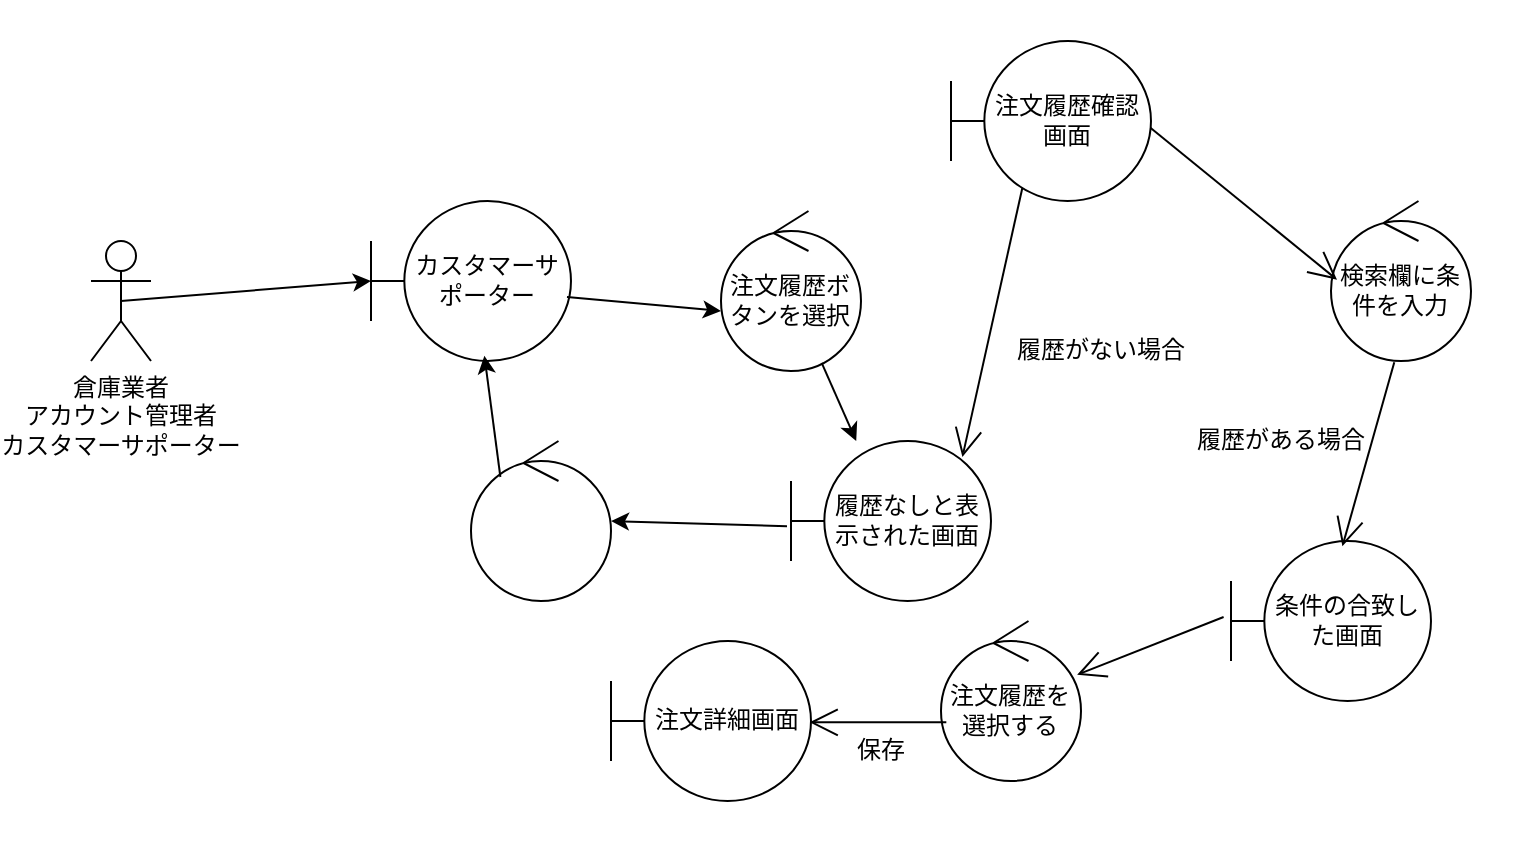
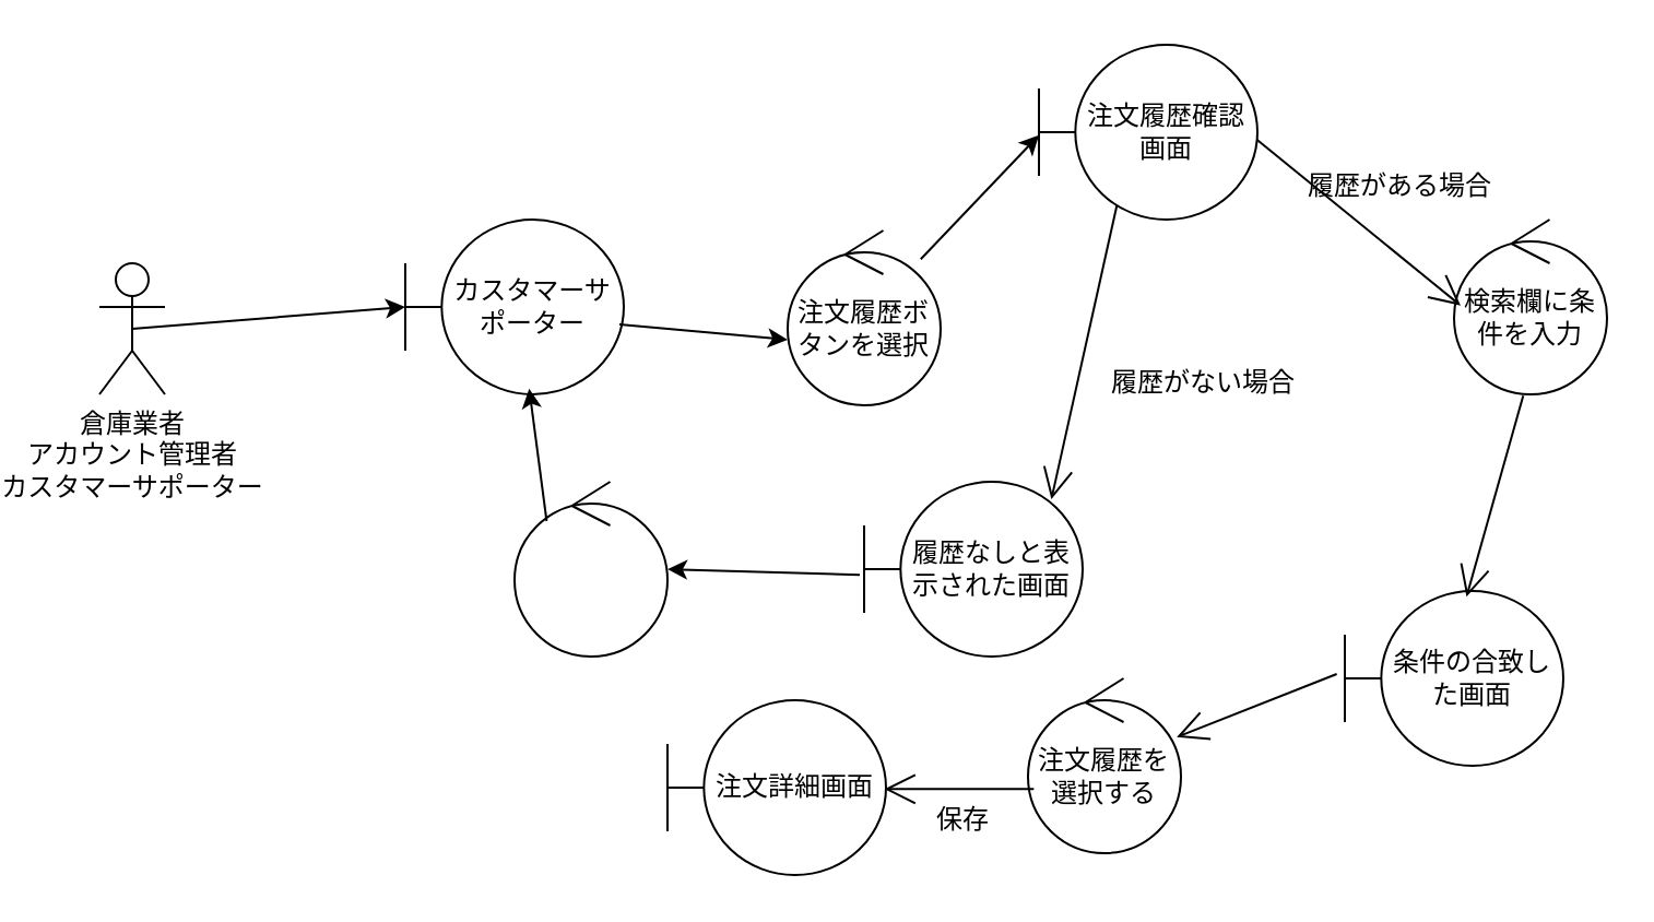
  <mxCell id="0" />
  <mxCell id="1" parent="0" />
  <mxCell id="2" value="倉庫業者&lt;div&gt;アカウント管理者&lt;/div&gt;&lt;div&gt;カスタマーサポーター&lt;/div&gt;" style="shape=umlActor;verticalLabelPosition=bottom;verticalAlign=top;html=1;" parent="1" vertex="1"><mxGeometry x="20" y="120" width="30" height="60" as="geometry" /></mxCell>
  <mxCell id="3" value="カスタマーサポーター" style="shape=umlBoundary;whiteSpace=wrap;html=1;" parent="1" vertex="1"><mxGeometry x="160" y="100" width="100" height="80" as="geometry" /></mxCell>
  <mxCell id="4" value="注文履歴確認画面" style="shape=umlBoundary;whiteSpace=wrap;html=1;" parent="1" vertex="1"><mxGeometry x="450" y="20" width="100" height="80" as="geometry" /></mxCell>
  <mxCell id="5" value="履歴なしと表示された画面" style="shape=umlBoundary;whiteSpace=wrap;html=1;" parent="1" vertex="1"><mxGeometry x="370" y="220" width="100" height="80" as="geometry" /></mxCell>
  <mxCell id="6" value="" style="endArrow=open;endFill=1;endSize=12;html=1;rounded=0;exitX=0.357;exitY=0.917;exitDx=0;exitDy=0;exitPerimeter=0;entryX=0.857;entryY=0.1;entryDx=0;entryDy=0;entryPerimeter=0;" parent="1" source="4" target="5" edge="1"><mxGeometry width="160" relative="1" as="geometry"><mxPoint x="380" y="210" as="sourcePoint" /><mxPoint x="540" y="210" as="targetPoint" /></mxGeometry></mxCell>
  <mxCell id="7" value="履歴がない場合" style="text;html=1;align=center;verticalAlign=middle;resizable=0;points=[];autosize=1;strokeColor=none;fillColor=none;" parent="1" vertex="1"><mxGeometry x="470" y="160" width="110" height="30" as="geometry" /></mxCell>
  <mxCell id="8" value="検索欄に条件を入力" style="ellipse;shape=umlControl;whiteSpace=wrap;html=1;" parent="1" vertex="1"><mxGeometry x="640" y="100" width="70" height="80" as="geometry" /></mxCell>
  <mxCell id="9" value="" style="endArrow=open;endFill=1;endSize=12;html=1;rounded=0;exitX=0.997;exitY=0.542;exitDx=0;exitDy=0;exitPerimeter=0;entryX=0.043;entryY=0.492;entryDx=0;entryDy=0;entryPerimeter=0;" parent="1" source="4" target="8" edge="1"><mxGeometry width="160" relative="1" as="geometry"><mxPoint x="400" y="190" as="sourcePoint" /><mxPoint x="560" y="190" as="targetPoint" /></mxGeometry></mxCell>
  <mxCell id="10" value="条件の合致した画面" style="shape=umlBoundary;whiteSpace=wrap;html=1;" parent="1" vertex="1"><mxGeometry x="590" y="270" width="100" height="80" as="geometry" /></mxCell>
  <mxCell id="11" value="" style="endArrow=open;endFill=1;endSize=12;html=1;rounded=0;exitX=0.452;exitY=1.008;exitDx=0;exitDy=0;exitPerimeter=0;entryX=0.557;entryY=0.033;entryDx=0;entryDy=0;entryPerimeter=0;" parent="1" source="8" target="10" edge="1"><mxGeometry width="160" relative="1" as="geometry"><mxPoint x="400" y="190" as="sourcePoint" /><mxPoint x="560" y="190" as="targetPoint" /></mxGeometry></mxCell>
  <mxCell id="12" value="" style="endArrow=open;endFill=1;endSize=12;html=1;rounded=0;exitX=-0.037;exitY=0.475;exitDx=0;exitDy=0;exitPerimeter=0;" parent="1" source="10" target="13" edge="1"><mxGeometry width="160" relative="1" as="geometry"><mxPoint x="390" y="350" as="sourcePoint" /><mxPoint x="480" y="320" as="targetPoint" /></mxGeometry></mxCell>
  <mxCell id="13" value="注文履歴を選択する" style="ellipse;shape=umlControl;whiteSpace=wrap;html=1;" parent="1" vertex="1"><mxGeometry x="445" y="310" width="70" height="80" as="geometry" /></mxCell>
  <mxCell id="14" value="" style="endArrow=open;endFill=1;endSize=12;html=1;rounded=0;exitX=0.038;exitY=0.633;exitDx=0;exitDy=0;exitPerimeter=0;entryX=0.993;entryY=0.508;entryDx=0;entryDy=0;entryPerimeter=0;" parent="1" source="13" target="15" edge="1"><mxGeometry width="160" relative="1" as="geometry"><mxPoint x="410" y="190" as="sourcePoint" /><mxPoint x="370" y="340" as="targetPoint" /></mxGeometry></mxCell>
  <mxCell id="15" value="注文詳細画面" style="shape=umlBoundary;whiteSpace=wrap;html=1;" parent="1" vertex="1"><mxGeometry x="280" y="320" width="100" height="80" as="geometry" /></mxCell>
  <mxCell id="16" value="注文履歴ボタンを選択" style="ellipse;shape=umlControl;whiteSpace=wrap;html=1;" parent="1" vertex="1"><mxGeometry x="335" y="105" width="70" height="80" as="geometry" /></mxCell>
- <mxCell id="17" style="edgeStyle=none;html=1;" parent="1" source="16" target="5" edge="1"><mxGeometry relative="1" as="geometry" /></mxCell>
+ <mxCell id="17" style="edgeStyle=none;html=1;entryX=0;entryY=0.517;entryDx=0;entryDy=0;entryPerimeter=0;" parent="1" source="16" target="4" edge="1"><mxGeometry relative="1" as="geometry" /></mxCell>
  <mxCell id="18" value="" style="endArrow=classic;html=1;exitX=0.5;exitY=0.5;exitDx=0;exitDy=0;exitPerimeter=0;entryX=0;entryY=0.5;entryDx=0;entryDy=0;entryPerimeter=0;" edge="1" parent="1" source="2" target="3"><mxGeometry width="50" height="50" relative="1" as="geometry"><mxPoint x="180" y="250" as="sourcePoint" /><mxPoint x="230" y="200" as="targetPoint" /></mxGeometry></mxCell>
  <mxCell id="19" value="" style="endArrow=classic;html=1;exitX=0.98;exitY=0.6;exitDx=0;exitDy=0;exitPerimeter=0;entryX=0;entryY=0.625;entryDx=0;entryDy=0;entryPerimeter=0;" edge="1" parent="1" source="3" target="16"><mxGeometry width="50" height="50" relative="1" as="geometry"><mxPoint x="320" y="230" as="sourcePoint" /><mxPoint x="370" y="180" as="targetPoint" /></mxGeometry></mxCell>
- <mxCell id="20" value="履歴がある場合" style="text;html=1;align=center;verticalAlign=middle;resizable=0;points=[];autosize=1;strokeColor=none;fillColor=none;" vertex="1" parent="1"><mxGeometry x="560" y="205" width="110" height="30" as="geometry" /></mxCell>
+ <mxCell id="20" value="履歴がある場合" style="text;html=1;align=center;verticalAlign=middle;resizable=0;points=[];autosize=1;strokeColor=none;fillColor=none;" vertex="1" parent="1"><mxGeometry x="560" y="70" width="110" height="30" as="geometry" /></mxCell>
  <mxCell id="21" value="保存" style="text;html=1;align=center;verticalAlign=middle;resizable=0;points=[];autosize=1;strokeColor=none;fillColor=none;" vertex="1" parent="1"><mxGeometry x="390" y="360" width="50" height="30" as="geometry" /></mxCell>
  <mxCell id="22" value="" style="ellipse;shape=umlControl;whiteSpace=wrap;html=1;" vertex="1" parent="1"><mxGeometry x="210" y="220" width="70" height="80" as="geometry" /></mxCell>
  <mxCell id="23" value="" style="endArrow=classic;html=1;entryX=1;entryY=0.5;entryDx=0;entryDy=0;entryPerimeter=0;exitX=-0.02;exitY=0.533;exitDx=0;exitDy=0;exitPerimeter=0;" edge="1" parent="1" source="5" target="22"><mxGeometry width="50" height="50" relative="1" as="geometry"><mxPoint x="380" y="320" as="sourcePoint" /><mxPoint x="430" y="270" as="targetPoint" /></mxGeometry></mxCell>
  <mxCell id="24" value="" style="endArrow=classic;html=1;entryX=0.567;entryY=0.967;entryDx=0;entryDy=0;entryPerimeter=0;exitX=0.21;exitY=0.225;exitDx=0;exitDy=0;exitPerimeter=0;" edge="1" parent="1" source="22" target="3"><mxGeometry width="50" height="50" relative="1" as="geometry"><mxPoint x="380" y="320" as="sourcePoint" /><mxPoint x="430" y="270" as="targetPoint" /></mxGeometry></mxCell>
